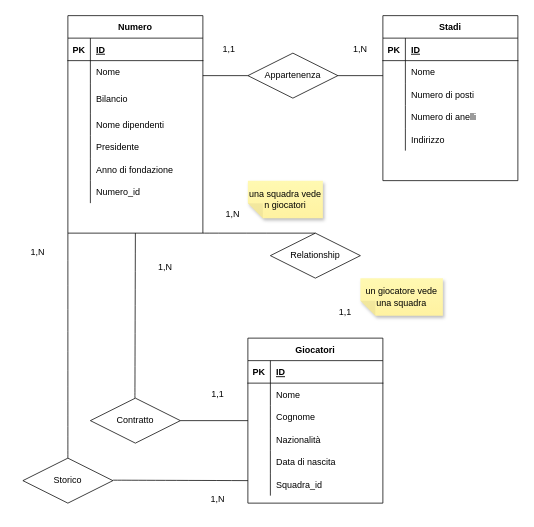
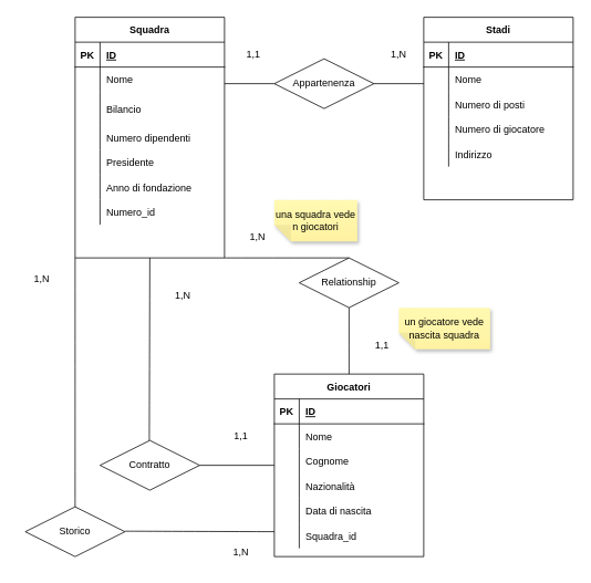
  <mxCell id="0" />
  <mxCell id="1" parent="0" />
- <mxCell id="2" value="Numero" style="shape=table;startSize=30;container=1;collapsible=1;childLayout=tableLayout;fixedRows=1;rowLines=0;fontStyle=1;align=center;resizeLast=1;hachureGap=4;" vertex="1" parent="1"><mxGeometry x="90" y="20" width="180" height="290" as="geometry"><mxRectangle x="210" y="180" width="90" height="30" as="alternateBounds" /></mxGeometry></mxCell>
+ <mxCell id="2" value="Squadra" style="shape=table;startSize=30;container=1;collapsible=1;childLayout=tableLayout;fixedRows=1;rowLines=0;fontStyle=1;align=center;resizeLast=1;hachureGap=4;" vertex="1" parent="1"><mxGeometry x="90" y="20" width="180" height="290" as="geometry"><mxRectangle x="210" y="180" width="90" height="30" as="alternateBounds" /></mxGeometry></mxCell>
  <mxCell id="3" value="" style="shape=tableRow;horizontal=0;startSize=0;swimlaneHead=0;swimlaneBody=0;fillColor=none;collapsible=0;dropTarget=0;points=[[0,0.5],[1,0.5]];portConstraint=eastwest;top=0;left=0;right=0;bottom=1;hachureGap=4;" vertex="1" parent="2"><mxGeometry y="30" width="180" height="30" as="geometry" /></mxCell>
  <mxCell id="4" value="PK" style="shape=partialRectangle;connectable=0;fillColor=none;top=0;left=0;bottom=0;right=0;fontStyle=1;overflow=hidden;hachureGap=4;" vertex="1" parent="3"><mxGeometry width="30" height="30" as="geometry"><mxRectangle width="30" height="30" as="alternateBounds" /></mxGeometry></mxCell>
  <mxCell id="5" value="ID" style="shape=partialRectangle;connectable=0;fillColor=none;top=0;left=0;bottom=0;right=0;align=left;spacingLeft=6;fontStyle=5;overflow=hidden;hachureGap=4;" vertex="1" parent="3"><mxGeometry x="30" width="150" height="30" as="geometry"><mxRectangle width="150" height="30" as="alternateBounds" /></mxGeometry></mxCell>
  <mxCell id="6" value="" style="shape=tableRow;horizontal=0;startSize=0;swimlaneHead=0;swimlaneBody=0;fillColor=none;collapsible=0;dropTarget=0;points=[[0,0.5],[1,0.5]];portConstraint=eastwest;top=0;left=0;right=0;bottom=0;hachureGap=4;" vertex="1" parent="2"><mxGeometry y="60" width="180" height="30" as="geometry" /></mxCell>
  <mxCell id="7" value="" style="shape=partialRectangle;connectable=0;fillColor=none;top=0;left=0;bottom=0;right=0;editable=1;overflow=hidden;hachureGap=4;" vertex="1" parent="6"><mxGeometry width="30" height="30" as="geometry"><mxRectangle width="30" height="30" as="alternateBounds" /></mxGeometry></mxCell>
  <mxCell id="8" value="Nome" style="shape=partialRectangle;connectable=0;fillColor=none;top=0;left=0;bottom=0;right=0;align=left;spacingLeft=6;overflow=hidden;hachureGap=4;" vertex="1" parent="6"><mxGeometry x="30" width="150" height="30" as="geometry"><mxRectangle width="150" height="30" as="alternateBounds" /></mxGeometry></mxCell>
  <mxCell id="9" value="" style="shape=tableRow;horizontal=0;startSize=0;swimlaneHead=0;swimlaneBody=0;fillColor=none;collapsible=0;dropTarget=0;points=[[0,0.5],[1,0.5]];portConstraint=eastwest;top=0;left=0;right=0;bottom=0;hachureGap=4;" vertex="1" parent="2"><mxGeometry y="90" width="180" height="40" as="geometry" /></mxCell>
  <mxCell id="10" value="" style="shape=partialRectangle;connectable=0;fillColor=none;top=0;left=0;bottom=0;right=0;editable=1;overflow=hidden;hachureGap=4;" vertex="1" parent="9"><mxGeometry width="30" height="40" as="geometry"><mxRectangle width="30" height="40" as="alternateBounds" /></mxGeometry></mxCell>
  <mxCell id="11" value="Bilancio" style="shape=partialRectangle;connectable=0;fillColor=none;top=0;left=0;bottom=0;right=0;align=left;spacingLeft=6;overflow=hidden;hachureGap=4;" vertex="1" parent="9"><mxGeometry x="30" width="150" height="40" as="geometry"><mxRectangle width="150" height="40" as="alternateBounds" /></mxGeometry></mxCell>
  <mxCell id="12" value="" style="shape=tableRow;horizontal=0;startSize=0;swimlaneHead=0;swimlaneBody=0;fillColor=none;collapsible=0;dropTarget=0;points=[[0,0.5],[1,0.5]];portConstraint=eastwest;top=0;left=0;right=0;bottom=0;hachureGap=4;" vertex="1" parent="2"><mxGeometry y="130" width="180" height="30" as="geometry" /></mxCell>
  <mxCell id="13" value="" style="shape=partialRectangle;connectable=0;fillColor=none;top=0;left=0;bottom=0;right=0;editable=1;overflow=hidden;hachureGap=4;" vertex="1" parent="12"><mxGeometry width="30" height="30" as="geometry"><mxRectangle width="30" height="30" as="alternateBounds" /></mxGeometry></mxCell>
- <mxCell id="14" value="Nome dipendenti " style="shape=partialRectangle;connectable=0;fillColor=none;top=0;left=0;bottom=0;right=0;align=left;spacingLeft=6;overflow=hidden;hachureGap=4;" vertex="1" parent="12"><mxGeometry x="30" width="150" height="30" as="geometry"><mxRectangle width="150" height="30" as="alternateBounds" /></mxGeometry></mxCell>
+ <mxCell id="14" value="Numero dipendenti " style="shape=partialRectangle;connectable=0;fillColor=none;top=0;left=0;bottom=0;right=0;align=left;spacingLeft=6;overflow=hidden;hachureGap=4;" vertex="1" parent="12"><mxGeometry x="30" width="150" height="30" as="geometry"><mxRectangle width="150" height="30" as="alternateBounds" /></mxGeometry></mxCell>
  <mxCell id="15" value="" style="shape=tableRow;horizontal=0;startSize=0;swimlaneHead=0;swimlaneBody=0;fillColor=none;collapsible=0;dropTarget=0;points=[[0,0.5],[1,0.5]];portConstraint=eastwest;top=0;left=0;right=0;bottom=0;hachureGap=4;" vertex="1" parent="2"><mxGeometry y="160" width="180" height="30" as="geometry" /></mxCell>
  <mxCell id="16" value="" style="shape=partialRectangle;connectable=0;fillColor=none;top=0;left=0;bottom=0;right=0;editable=1;overflow=hidden;hachureGap=4;" vertex="1" parent="15"><mxGeometry width="30" height="30" as="geometry"><mxRectangle width="30" height="30" as="alternateBounds" /></mxGeometry></mxCell>
  <mxCell id="17" value="Presidente" style="shape=partialRectangle;connectable=0;fillColor=none;top=0;left=0;bottom=0;right=0;align=left;spacingLeft=6;overflow=hidden;hachureGap=4;" vertex="1" parent="15"><mxGeometry x="30" width="150" height="30" as="geometry"><mxRectangle width="150" height="30" as="alternateBounds" /></mxGeometry></mxCell>
  <mxCell id="18" value="" style="shape=tableRow;horizontal=0;startSize=0;swimlaneHead=0;swimlaneBody=0;fillColor=none;collapsible=0;dropTarget=0;points=[[0,0.5],[1,0.5]];portConstraint=eastwest;top=0;left=0;right=0;bottom=0;hachureGap=4;" vertex="1" parent="2"><mxGeometry y="190" width="180" height="30" as="geometry" /></mxCell>
  <mxCell id="19" value="" style="shape=partialRectangle;connectable=0;fillColor=none;top=0;left=0;bottom=0;right=0;editable=1;overflow=hidden;hachureGap=4;" vertex="1" parent="18"><mxGeometry width="30" height="30" as="geometry"><mxRectangle width="30" height="30" as="alternateBounds" /></mxGeometry></mxCell>
  <mxCell id="20" value="Anno di fondazione" style="shape=partialRectangle;connectable=0;fillColor=none;top=0;left=0;bottom=0;right=0;align=left;spacingLeft=6;overflow=hidden;hachureGap=4;" vertex="1" parent="18"><mxGeometry x="30" width="150" height="30" as="geometry"><mxRectangle width="150" height="30" as="alternateBounds" /></mxGeometry></mxCell>
  <mxCell id="21" value="" style="shape=tableRow;horizontal=0;startSize=0;swimlaneHead=0;swimlaneBody=0;fillColor=none;collapsible=0;dropTarget=0;points=[[0,0.5],[1,0.5]];portConstraint=eastwest;top=0;left=0;right=0;bottom=0;hachureGap=4;" vertex="1" parent="2"><mxGeometry y="220" width="180" height="30" as="geometry" /></mxCell>
  <mxCell id="22" value="" style="shape=partialRectangle;connectable=0;fillColor=none;top=0;left=0;bottom=0;right=0;editable=1;overflow=hidden;hachureGap=4;" vertex="1" parent="21"><mxGeometry width="30" height="30" as="geometry"><mxRectangle width="30" height="30" as="alternateBounds" /></mxGeometry></mxCell>
  <mxCell id="23" value="Numero_id" style="shape=partialRectangle;connectable=0;fillColor=none;top=0;left=0;bottom=0;right=0;align=left;spacingLeft=6;overflow=hidden;hachureGap=4;" vertex="1" parent="21"><mxGeometry x="30" width="150" height="30" as="geometry"><mxRectangle width="150" height="30" as="alternateBounds" /></mxGeometry></mxCell>
  <mxCell id="24" value="Stadi" style="shape=table;startSize=30;container=1;collapsible=1;childLayout=tableLayout;fixedRows=1;rowLines=0;fontStyle=1;align=center;resizeLast=1;hachureGap=4;" vertex="1" parent="1"><mxGeometry x="510" y="20" width="180" height="220" as="geometry" /></mxCell>
  <mxCell id="25" value="" style="shape=tableRow;horizontal=0;startSize=0;swimlaneHead=0;swimlaneBody=0;fillColor=none;collapsible=0;dropTarget=0;points=[[0,0.5],[1,0.5]];portConstraint=eastwest;top=0;left=0;right=0;bottom=1;hachureGap=4;" vertex="1" parent="24"><mxGeometry y="30" width="180" height="30" as="geometry" /></mxCell>
  <mxCell id="26" value="PK" style="shape=partialRectangle;connectable=0;fillColor=none;top=0;left=0;bottom=0;right=0;fontStyle=1;overflow=hidden;hachureGap=4;" vertex="1" parent="25"><mxGeometry width="30" height="30" as="geometry"><mxRectangle width="30" height="30" as="alternateBounds" /></mxGeometry></mxCell>
  <mxCell id="27" value="ID" style="shape=partialRectangle;connectable=0;fillColor=none;top=0;left=0;bottom=0;right=0;align=left;spacingLeft=6;fontStyle=5;overflow=hidden;hachureGap=4;" vertex="1" parent="25"><mxGeometry x="30" width="150" height="30" as="geometry"><mxRectangle width="150" height="30" as="alternateBounds" /></mxGeometry></mxCell>
  <mxCell id="28" value="" style="shape=tableRow;horizontal=0;startSize=0;swimlaneHead=0;swimlaneBody=0;fillColor=none;collapsible=0;dropTarget=0;points=[[0,0.5],[1,0.5]];portConstraint=eastwest;top=0;left=0;right=0;bottom=0;hachureGap=4;" vertex="1" parent="24"><mxGeometry y="60" width="180" height="30" as="geometry" /></mxCell>
  <mxCell id="29" value="" style="shape=partialRectangle;connectable=0;fillColor=none;top=0;left=0;bottom=0;right=0;editable=1;overflow=hidden;hachureGap=4;" vertex="1" parent="28"><mxGeometry width="30" height="30" as="geometry"><mxRectangle width="30" height="30" as="alternateBounds" /></mxGeometry></mxCell>
  <mxCell id="30" value="Nome" style="shape=partialRectangle;connectable=0;fillColor=none;top=0;left=0;bottom=0;right=0;align=left;spacingLeft=6;overflow=hidden;hachureGap=4;" vertex="1" parent="28"><mxGeometry x="30" width="150" height="30" as="geometry"><mxRectangle width="150" height="30" as="alternateBounds" /></mxGeometry></mxCell>
  <mxCell id="31" value="" style="shape=tableRow;horizontal=0;startSize=0;swimlaneHead=0;swimlaneBody=0;fillColor=none;collapsible=0;dropTarget=0;points=[[0,0.5],[1,0.5]];portConstraint=eastwest;top=0;left=0;right=0;bottom=0;hachureGap=4;" vertex="1" parent="24"><mxGeometry y="90" width="180" height="30" as="geometry" /></mxCell>
  <mxCell id="32" value="" style="shape=partialRectangle;connectable=0;fillColor=none;top=0;left=0;bottom=0;right=0;editable=1;overflow=hidden;hachureGap=4;" vertex="1" parent="31"><mxGeometry width="30" height="30" as="geometry"><mxRectangle width="30" height="30" as="alternateBounds" /></mxGeometry></mxCell>
  <mxCell id="33" value="Numero di posti" style="shape=partialRectangle;connectable=0;fillColor=none;top=0;left=0;bottom=0;right=0;align=left;spacingLeft=6;overflow=hidden;hachureGap=4;" vertex="1" parent="31"><mxGeometry x="30" width="150" height="30" as="geometry"><mxRectangle width="150" height="30" as="alternateBounds" /></mxGeometry></mxCell>
  <mxCell id="34" value="" style="shape=tableRow;horizontal=0;startSize=0;swimlaneHead=0;swimlaneBody=0;fillColor=none;collapsible=0;dropTarget=0;points=[[0,0.5],[1,0.5]];portConstraint=eastwest;top=0;left=0;right=0;bottom=0;hachureGap=4;" vertex="1" parent="24"><mxGeometry y="120" width="180" height="30" as="geometry" /></mxCell>
  <mxCell id="35" value="" style="shape=partialRectangle;connectable=0;fillColor=none;top=0;left=0;bottom=0;right=0;editable=1;overflow=hidden;hachureGap=4;" vertex="1" parent="34"><mxGeometry width="30" height="30" as="geometry"><mxRectangle width="30" height="30" as="alternateBounds" /></mxGeometry></mxCell>
- <mxCell id="36" value="Numero di anelli" style="shape=partialRectangle;connectable=0;fillColor=none;top=0;left=0;bottom=0;right=0;align=left;spacingLeft=6;overflow=hidden;hachureGap=4;" vertex="1" parent="34"><mxGeometry x="30" width="150" height="30" as="geometry"><mxRectangle width="150" height="30" as="alternateBounds" /></mxGeometry></mxCell>
+ <mxCell id="36" value="Numero di giocatore" style="shape=partialRectangle;connectable=0;fillColor=none;top=0;left=0;bottom=0;right=0;align=left;spacingLeft=6;overflow=hidden;hachureGap=4;" vertex="1" parent="34"><mxGeometry x="30" width="150" height="30" as="geometry"><mxRectangle width="150" height="30" as="alternateBounds" /></mxGeometry></mxCell>
  <mxCell id="37" value="" style="shape=tableRow;horizontal=0;startSize=0;swimlaneHead=0;swimlaneBody=0;fillColor=none;collapsible=0;dropTarget=0;points=[[0,0.5],[1,0.5]];portConstraint=eastwest;top=0;left=0;right=0;bottom=0;hachureGap=4;" vertex="1" parent="24"><mxGeometry y="150" width="180" height="30" as="geometry" /></mxCell>
  <mxCell id="38" value="" style="shape=partialRectangle;connectable=0;fillColor=none;top=0;left=0;bottom=0;right=0;editable=1;overflow=hidden;hachureGap=4;" vertex="1" parent="37"><mxGeometry width="30" height="30" as="geometry"><mxRectangle width="30" height="30" as="alternateBounds" /></mxGeometry></mxCell>
  <mxCell id="39" value="Indirizzo" style="shape=partialRectangle;connectable=0;fillColor=none;top=0;left=0;bottom=0;right=0;align=left;spacingLeft=6;overflow=hidden;hachureGap=4;" vertex="1" parent="37"><mxGeometry x="30" width="150" height="30" as="geometry"><mxRectangle width="150" height="30" as="alternateBounds" /></mxGeometry></mxCell>
  <mxCell id="40" value="Appartenenza" style="shape=rhombus;perimeter=rhombusPerimeter;whiteSpace=wrap;html=1;align=center;hachureGap=4;" vertex="1" parent="1"><mxGeometry x="330" y="70" width="120" height="60" as="geometry" /></mxCell>
  <mxCell id="41" value="" style="line;strokeWidth=1;rotatable=0;dashed=0;labelPosition=right;align=left;verticalAlign=middle;spacingTop=0;spacingLeft=6;points=[];portConstraint=eastwest;hachureGap=4;" vertex="1" parent="1"><mxGeometry x="270" y="95" width="60" height="10" as="geometry" /></mxCell>
  <mxCell id="42" value="" style="line;strokeWidth=1;rotatable=0;dashed=0;labelPosition=right;align=left;verticalAlign=middle;spacingTop=0;spacingLeft=6;points=[];portConstraint=eastwest;hachureGap=4;" vertex="1" parent="1"><mxGeometry x="450" y="95" width="60" height="10" as="geometry" /></mxCell>
  <mxCell id="43" value="1,1" style="text;html=1;strokeColor=none;fillColor=none;align=center;verticalAlign=middle;whiteSpace=wrap;rounded=0;hachureGap=4;" vertex="1" parent="1"><mxGeometry x="275" y="50" width="60" height="30" as="geometry" /></mxCell>
  <mxCell id="44" value="1,N" style="text;html=1;strokeColor=none;fillColor=none;align=center;verticalAlign=middle;whiteSpace=wrap;rounded=0;hachureGap=4;" vertex="1" parent="1"><mxGeometry x="450" y="50" width="60" height="30" as="geometry" /></mxCell>
  <mxCell id="45" value="Giocatori" style="shape=table;startSize=30;container=1;collapsible=1;childLayout=tableLayout;fixedRows=1;rowLines=0;fontStyle=1;align=center;resizeLast=1;hachureGap=4;" vertex="1" parent="1"><mxGeometry x="330" y="450" width="180" height="220" as="geometry" /></mxCell>
  <mxCell id="46" value="" style="shape=tableRow;horizontal=0;startSize=0;swimlaneHead=0;swimlaneBody=0;fillColor=none;collapsible=0;dropTarget=0;points=[[0,0.5],[1,0.5]];portConstraint=eastwest;top=0;left=0;right=0;bottom=1;hachureGap=4;" vertex="1" parent="45"><mxGeometry y="30" width="180" height="30" as="geometry" /></mxCell>
  <mxCell id="47" value="PK" style="shape=partialRectangle;connectable=0;fillColor=none;top=0;left=0;bottom=0;right=0;fontStyle=1;overflow=hidden;hachureGap=4;" vertex="1" parent="46"><mxGeometry width="30" height="30" as="geometry"><mxRectangle width="30" height="30" as="alternateBounds" /></mxGeometry></mxCell>
  <mxCell id="48" value="ID" style="shape=partialRectangle;connectable=0;fillColor=none;top=0;left=0;bottom=0;right=0;align=left;spacingLeft=6;fontStyle=5;overflow=hidden;hachureGap=4;" vertex="1" parent="46"><mxGeometry x="30" width="150" height="30" as="geometry"><mxRectangle width="150" height="30" as="alternateBounds" /></mxGeometry></mxCell>
  <mxCell id="49" value="" style="shape=tableRow;horizontal=0;startSize=0;swimlaneHead=0;swimlaneBody=0;fillColor=none;collapsible=0;dropTarget=0;points=[[0,0.5],[1,0.5]];portConstraint=eastwest;top=0;left=0;right=0;bottom=0;hachureGap=4;" vertex="1" parent="45"><mxGeometry y="60" width="180" height="30" as="geometry" /></mxCell>
  <mxCell id="50" value="" style="shape=partialRectangle;connectable=0;fillColor=none;top=0;left=0;bottom=0;right=0;editable=1;overflow=hidden;hachureGap=4;" vertex="1" parent="49"><mxGeometry width="30" height="30" as="geometry"><mxRectangle width="30" height="30" as="alternateBounds" /></mxGeometry></mxCell>
  <mxCell id="51" value="Nome" style="shape=partialRectangle;connectable=0;fillColor=none;top=0;left=0;bottom=0;right=0;align=left;spacingLeft=6;overflow=hidden;hachureGap=4;" vertex="1" parent="49"><mxGeometry x="30" width="150" height="30" as="geometry"><mxRectangle width="150" height="30" as="alternateBounds" /></mxGeometry></mxCell>
  <mxCell id="52" value="" style="shape=tableRow;horizontal=0;startSize=0;swimlaneHead=0;swimlaneBody=0;fillColor=none;collapsible=0;dropTarget=0;points=[[0,0.5],[1,0.5]];portConstraint=eastwest;top=0;left=0;right=0;bottom=0;hachureGap=4;" vertex="1" parent="45"><mxGeometry y="90" width="180" height="30" as="geometry" /></mxCell>
  <mxCell id="53" value="" style="shape=partialRectangle;connectable=0;fillColor=none;top=0;left=0;bottom=0;right=0;editable=1;overflow=hidden;hachureGap=4;" vertex="1" parent="52"><mxGeometry width="30" height="30" as="geometry"><mxRectangle width="30" height="30" as="alternateBounds" /></mxGeometry></mxCell>
  <mxCell id="54" value="Cognome" style="shape=partialRectangle;connectable=0;fillColor=none;top=0;left=0;bottom=0;right=0;align=left;spacingLeft=6;overflow=hidden;hachureGap=4;" vertex="1" parent="52"><mxGeometry x="30" width="150" height="30" as="geometry"><mxRectangle width="150" height="30" as="alternateBounds" /></mxGeometry></mxCell>
  <mxCell id="55" value="" style="shape=tableRow;horizontal=0;startSize=0;swimlaneHead=0;swimlaneBody=0;fillColor=none;collapsible=0;dropTarget=0;points=[[0,0.5],[1,0.5]];portConstraint=eastwest;top=0;left=0;right=0;bottom=0;hachureGap=4;" vertex="1" parent="45"><mxGeometry y="120" width="180" height="30" as="geometry" /></mxCell>
  <mxCell id="56" value="" style="shape=partialRectangle;connectable=0;fillColor=none;top=0;left=0;bottom=0;right=0;editable=1;overflow=hidden;hachureGap=4;" vertex="1" parent="55"><mxGeometry width="30" height="30" as="geometry"><mxRectangle width="30" height="30" as="alternateBounds" /></mxGeometry></mxCell>
  <mxCell id="57" value="Nazionalità" style="shape=partialRectangle;connectable=0;fillColor=none;top=0;left=0;bottom=0;right=0;align=left;spacingLeft=6;overflow=hidden;hachureGap=4;" vertex="1" parent="55"><mxGeometry x="30" width="150" height="30" as="geometry"><mxRectangle width="150" height="30" as="alternateBounds" /></mxGeometry></mxCell>
  <mxCell id="58" value="" style="shape=tableRow;horizontal=0;startSize=0;swimlaneHead=0;swimlaneBody=0;fillColor=none;collapsible=0;dropTarget=0;points=[[0,0.5],[1,0.5]];portConstraint=eastwest;top=0;left=0;right=0;bottom=0;hachureGap=4;" vertex="1" parent="45"><mxGeometry y="150" width="180" height="30" as="geometry" /></mxCell>
  <mxCell id="59" value="" style="shape=partialRectangle;connectable=0;fillColor=none;top=0;left=0;bottom=0;right=0;editable=1;overflow=hidden;hachureGap=4;" vertex="1" parent="58"><mxGeometry width="30" height="30" as="geometry"><mxRectangle width="30" height="30" as="alternateBounds" /></mxGeometry></mxCell>
  <mxCell id="60" value="Data di nascita" style="shape=partialRectangle;connectable=0;fillColor=none;top=0;left=0;bottom=0;right=0;align=left;spacingLeft=6;overflow=hidden;hachureGap=4;" vertex="1" parent="58"><mxGeometry x="30" width="150" height="30" as="geometry"><mxRectangle width="150" height="30" as="alternateBounds" /></mxGeometry></mxCell>
  <mxCell id="61" value="" style="shape=tableRow;horizontal=0;startSize=0;swimlaneHead=0;swimlaneBody=0;fillColor=none;collapsible=0;dropTarget=0;points=[[0,0.5],[1,0.5]];portConstraint=eastwest;top=0;left=0;right=0;bottom=0;hachureGap=4;" vertex="1" parent="45"><mxGeometry y="180" width="180" height="30" as="geometry" /></mxCell>
  <mxCell id="62" value="" style="shape=partialRectangle;connectable=0;fillColor=none;top=0;left=0;bottom=0;right=0;editable=1;overflow=hidden;hachureGap=4;" vertex="1" parent="61"><mxGeometry width="30" height="30" as="geometry"><mxRectangle width="30" height="30" as="alternateBounds" /></mxGeometry></mxCell>
  <mxCell id="63" value="Squadra_id" style="shape=partialRectangle;connectable=0;fillColor=none;top=0;left=0;bottom=0;right=0;align=left;spacingLeft=6;overflow=hidden;hachureGap=4;" vertex="1" parent="61"><mxGeometry x="30" width="150" height="30" as="geometry"><mxRectangle width="150" height="30" as="alternateBounds" /></mxGeometry></mxCell>
  <mxCell id="64" value="Contratto" style="shape=rhombus;perimeter=rhombusPerimeter;whiteSpace=wrap;html=1;align=center;hachureGap=4;" vertex="1" parent="1"><mxGeometry x="120" y="530" width="120" height="60" as="geometry" /></mxCell>
  <mxCell id="65" value="" style="line;strokeWidth=1;rotatable=0;dashed=0;labelPosition=right;align=left;verticalAlign=middle;spacingTop=0;spacingLeft=6;points=[];portConstraint=eastwest;hachureGap=4;" vertex="1" parent="1"><mxGeometry x="240" y="555" width="90" height="10" as="geometry" /></mxCell>
  <mxCell id="66" value="" style="endArrow=none;html=1;rounded=0;startSize=14;endSize=14;sourcePerimeterSpacing=8;targetPerimeterSpacing=8;curved=1;entryX=0.5;entryY=1;entryDx=0;entryDy=0;" edge="1" parent="1" target="2"><mxGeometry relative="1" as="geometry"><mxPoint x="179.4" y="530" as="sourcePoint" /><mxPoint x="179.4" y="420" as="targetPoint" /></mxGeometry></mxCell>
  <mxCell id="67" value="1,N" style="text;strokeColor=none;fillColor=none;html=1;align=center;verticalAlign=middle;whiteSpace=wrap;rounded=0;hachureGap=4;" vertex="1" parent="1"><mxGeometry x="190" y="340" width="60" height="30" as="geometry" /></mxCell>
  <mxCell id="68" value="1,1" style="text;strokeColor=none;fillColor=none;html=1;align=center;verticalAlign=middle;whiteSpace=wrap;rounded=0;hachureGap=4;" vertex="1" parent="1"><mxGeometry x="260" y="510" width="60" height="30" as="geometry" /></mxCell>
  <mxCell id="69" value="Relationship" style="shape=rhombus;perimeter=rhombusPerimeter;whiteSpace=wrap;html=1;align=center;hachureGap=4;" vertex="1" parent="1"><mxGeometry x="360" y="310" width="120" height="60" as="geometry" /></mxCell>
  <mxCell id="70" value="" style="endArrow=none;html=1;rounded=0;startSize=14;endSize=14;sourcePerimeterSpacing=8;targetPerimeterSpacing=8;curved=1;" edge="1" parent="1"><mxGeometry relative="1" as="geometry"><mxPoint x="270" y="310" as="sourcePoint" /><mxPoint x="420" y="310" as="targetPoint" /></mxGeometry></mxCell>
+ <mxCell id="71" value="" style="endArrow=none;html=1;rounded=0;startSize=14;endSize=14;sourcePerimeterSpacing=8;targetPerimeterSpacing=8;curved=1;entryX=0.5;entryY=0;entryDx=0;entryDy=0;exitX=0.5;exitY=1;exitDx=0;exitDy=0;" edge="1" parent="1" source="69" target="45"><mxGeometry relative="1" as="geometry"><mxPoint x="510" y="389" as="sourcePoint" /><mxPoint x="670" y="389" as="targetPoint" /><Array as="points"><mxPoint x="420" y="420" /></Array></mxGeometry></mxCell>
  <mxCell id="72" value="1,N" style="text;strokeColor=none;fillColor=none;html=1;align=center;verticalAlign=middle;whiteSpace=wrap;rounded=0;hachureGap=4;" vertex="1" parent="1"><mxGeometry x="280" y="270" width="60" height="30" as="geometry" /></mxCell>
  <mxCell id="73" value="1,1" style="text;strokeColor=none;fillColor=none;html=1;align=center;verticalAlign=middle;whiteSpace=wrap;rounded=0;hachureGap=4;" vertex="1" parent="1"><mxGeometry x="430" y="400" width="60" height="30" as="geometry" /></mxCell>
  <mxCell id="74" value="una squadra vede n giocatori" style="shape=note;whiteSpace=wrap;html=1;backgroundOutline=1;fontColor=#000000;darkOpacity=0.05;fillColor=#FFF9B2;strokeColor=none;fillStyle=solid;direction=west;gradientDirection=north;gradientColor=#FFF2A1;shadow=1;size=20;pointerEvents=1;hachureGap=4;" vertex="1" parent="1"><mxGeometry x="330" y="240" width="100" height="50" as="geometry" /></mxCell>
- <mxCell id="75" value="un giocatore vede una squadra" style="shape=note;whiteSpace=wrap;html=1;backgroundOutline=1;fontColor=#000000;darkOpacity=0.05;fillColor=#FFF9B2;strokeColor=none;fillStyle=solid;direction=west;gradientDirection=north;gradientColor=#FFF2A1;shadow=1;size=20;pointerEvents=1;hachureGap=4;" vertex="1" parent="1"><mxGeometry x="480" y="370" width="110" height="50" as="geometry" /></mxCell>
+ <mxCell id="75" value="un giocatore vede nascita squadra" style="shape=note;whiteSpace=wrap;html=1;backgroundOutline=1;fontColor=#000000;darkOpacity=0.05;fillColor=#FFF9B2;strokeColor=none;fillStyle=solid;direction=west;gradientDirection=north;gradientColor=#FFF2A1;shadow=1;size=20;pointerEvents=1;hachureGap=4;" vertex="1" parent="1"><mxGeometry x="480" y="370" width="110" height="50" as="geometry" /></mxCell>
  <mxCell id="76" value="Storico" style="shape=rhombus;perimeter=rhombusPerimeter;whiteSpace=wrap;html=1;align=center;hachureGap=4;" vertex="1" parent="1"><mxGeometry x="30" y="610" width="120" height="60" as="geometry" /></mxCell>
  <mxCell id="77" value="" style="endArrow=none;html=1;rounded=0;startSize=14;endSize=14;sourcePerimeterSpacing=8;targetPerimeterSpacing=8;curved=1;entryX=0;entryY=0.333;entryDx=0;entryDy=0;entryPerimeter=0;" edge="1" parent="1" target="61"><mxGeometry relative="1" as="geometry"><mxPoint x="150" y="639.4" as="sourcePoint" /><mxPoint x="320" y="639" as="targetPoint" /></mxGeometry></mxCell>
  <mxCell id="78" value="" style="endArrow=none;html=1;rounded=0;startSize=14;endSize=14;sourcePerimeterSpacing=8;targetPerimeterSpacing=8;curved=1;entryX=0;entryY=1;entryDx=0;entryDy=0;" edge="1" parent="1" target="2"><mxGeometry relative="1" as="geometry"><mxPoint x="90" y="610" as="sourcePoint" /><mxPoint x="250" y="610" as="targetPoint" /></mxGeometry></mxCell>
  <mxCell id="79" value="1,N" style="text;strokeColor=none;fillColor=none;html=1;align=center;verticalAlign=middle;whiteSpace=wrap;rounded=0;hachureGap=4;" vertex="1" parent="1"><mxGeometry x="20" y="320" width="60" height="30" as="geometry" /></mxCell>
  <mxCell id="80" value="1,N" style="text;strokeColor=none;fillColor=none;html=1;align=center;verticalAlign=middle;whiteSpace=wrap;rounded=0;hachureGap=4;" vertex="1" parent="1"><mxGeometry x="260" y="650" width="60" height="30" as="geometry" /></mxCell>
